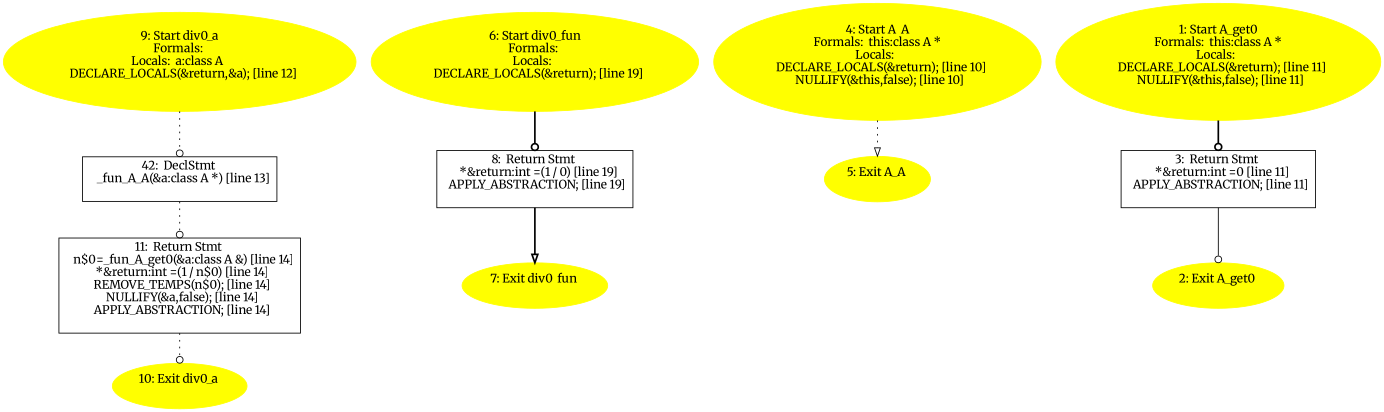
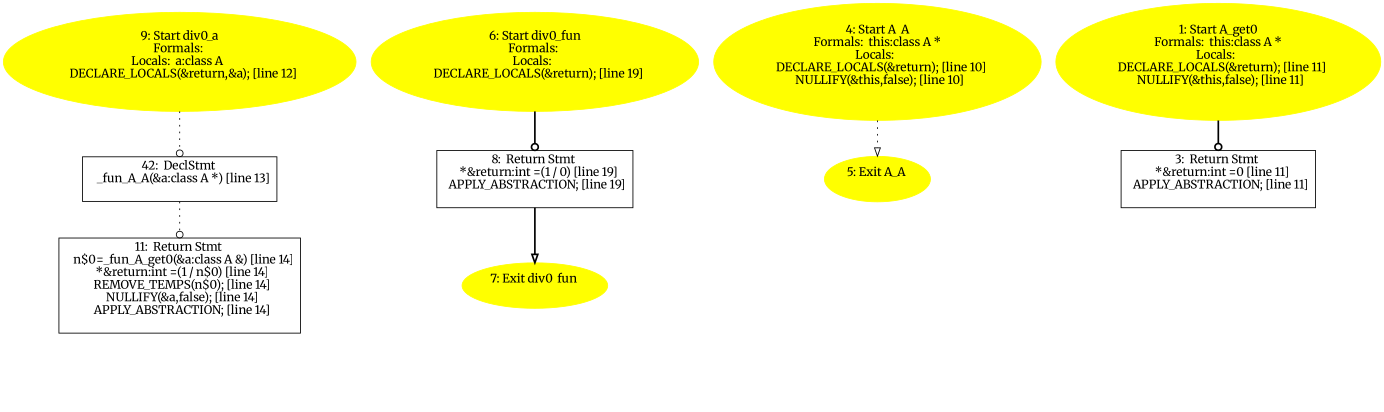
  digraph {
    fontname=Merriweather
    node [fontname=Merriweather color=yellow style=filled]
    edge [arrowhead=odot fontname=Merriweather style=dotted]
    n1 [label="42:  DeclStmt \n   _fun_A_A(&a:class A *) [line 13]\n " shape=box color="" style=""]
    n2 [label="11:  Return Stmt \n   n$0=_fun_A_get0(&a:class A &) [line 14]\n  *&return:int =(1 / n$0) [line 14]\n  REMOVE_TEMPS(n$0); [line 14]\n  NULLIFY(&a,false); [line 14]\n  APPLY_ABSTRACTION; [line 14]\n " shape=box color="" style=""]
-   n3 [label="10: Exit div0_a \n  "]
    n4 [label="9: Start div0_a\nFormals: \nLocals:  a:class A  \n   DECLARE_LOCALS(&return,&a); [line 12]\n "]
    n5 [label="8:  Return Stmt \n   *&return:int =(1 / 0) [line 19]\n  APPLY_ABSTRACTION; [line 19]\n " shape=box color="" style=""]
    n6 [label="7: Exit div0_fun \n  "]
    n7 [label="6: Start div0_fun\nFormals: \nLocals:  \n   DECLARE_LOCALS(&return); [line 19]\n "]
    n8 [label="5: Exit A_A \n  "]
    n9 [label="4: Start A_A\nFormals:  this:class A *\nLocals:  \n   DECLARE_LOCALS(&return); [line 10]\n  NULLIFY(&this,false); [line 10]\n "]
    n10 [label="3:  Return Stmt \n   *&return:int =0 [line 11]\n  APPLY_ABSTRACTION; [line 11]\n " shape=box color="" style=""]
-   n11 [label="2: Exit A_get0 \n  "]
    n12 [label="1: Start A_get0\nFormals:  this:class A *\nLocals:  \n   DECLARE_LOCALS(&return); [line 11]\n  NULLIFY(&this,false); [line 11]\n "]
    n1 -> n2
-   n2 -> n3
    n4 -> n1
    n5 -> n6 [arrowhead=onormal style=bold]
    n7 -> n5 [style=bold]
    n9 -> n8 [arrowhead=onormal]
-   n10 -> n11 [style=solid]
    n12 -> n10 [style=bold]
  }
